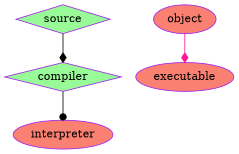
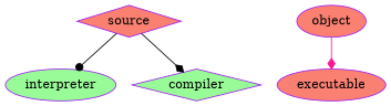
  digraph {
    node [color=purple fillcolor=salmon shape=ellipse style=filled]
    edge [arrowhead=diamond color=black]
-   source [fillcolor=palegreen shape=diamond]
-   interpreter
+   source [shape=diamond]
+   interpreter [fillcolor=palegreen]
    compiler [fillcolor=palegreen shape=diamond]
    object
    executable
-   compiler -> interpreter [arrowhead=dot]
+   source -> interpreter [arrowhead=dot]
    source -> compiler
    object -> executable [color=deeppink]
  }
